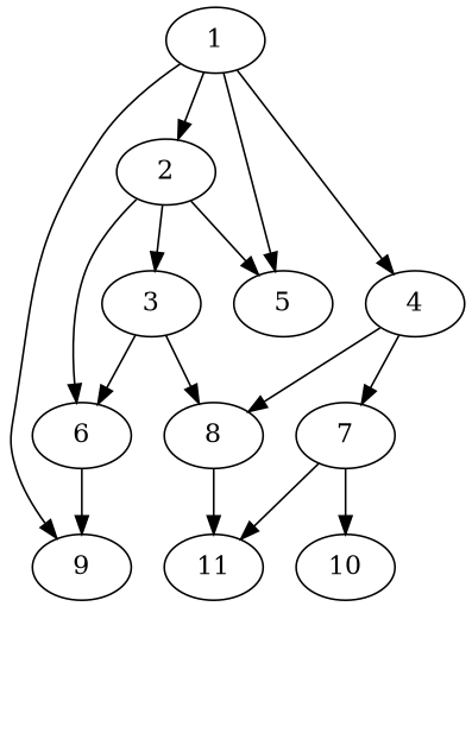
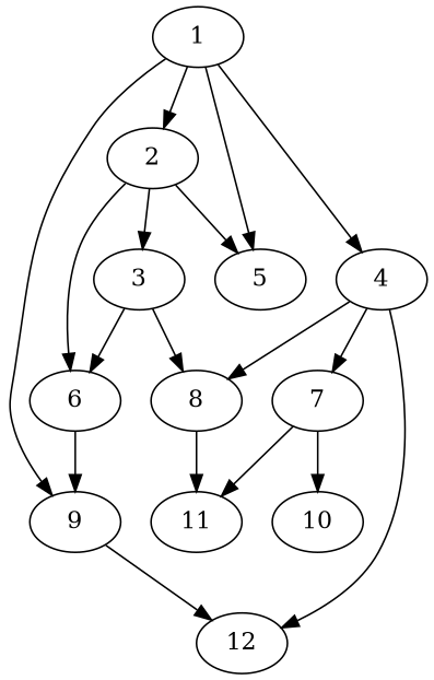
  digraph {
    splines=true
    node [style=solid]
    edge [arrowhead=normal arrowtail=none color=black style=solid]
    n1 [label=1]
    n2 [label=2]
    n3 [label=4]
    n4 [label=5]
    n5 [label=9]
    n6 [label=3]
    n7 [label=6]
    n8 [label=7]
    n9 [label=8]
+   n10 [label=12]
    n11 [label=10]
    n12 [label=11]
    n1 -> n2 [arrowtail=normal]
    n1 -> n3 [arrowtail=odot]
    n1 -> n4
    n1 -> n5
    n2 -> n4
    n2 -> n6 [arrowtail=normal]
    n2 -> n7
    n3 -> n8 [arrowtail=odot]
    n3 -> n9
+   n3 -> n10
+   n5 -> n10
    n6 -> n7
    n6 -> n9
    n7 -> n5
    n8 -> n11 [arrowtail=odot]
    n8 -> n12
    n9 -> n12
  }
